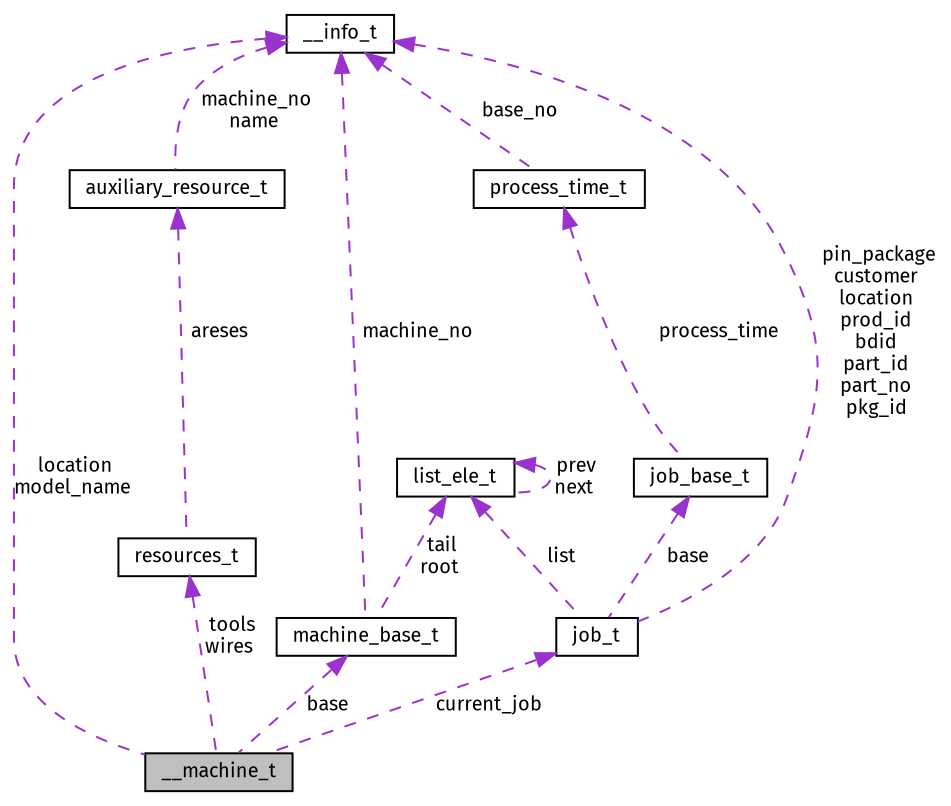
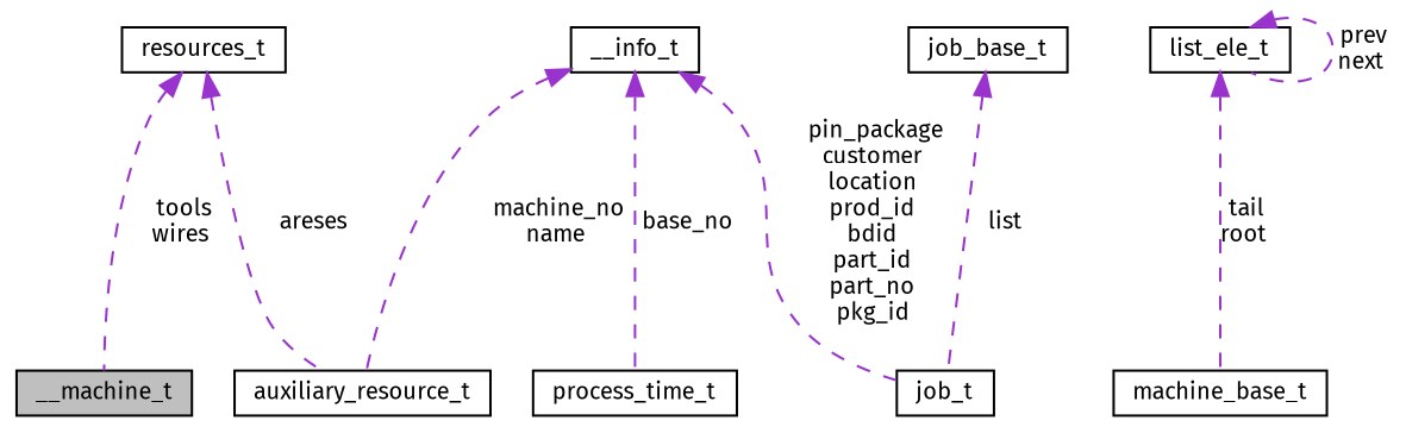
  digraph {
    fontname="Fira Sans"
    node [color=black fillcolor=white fontname="Fira Sans" fontsize=10 shape=record style=filled]
    edge [color=darkorchid3 dir=back fontname="Fira Sans" fontsize=10 labelfontname=Helvetica labelfontsize=10 style=dashed]
    n1 [fillcolor=grey75 fontcolor=black height=0.2 label=__machine_t width=0.4]
    n2 [height=0.2 label=__info_t width=0.4]
    n3 [height=0.2 label=machine_base_t width=0.4]
    n4 [height=0.2 label=auxiliary_resource_t width=0.4]
    n5 [height=0.2 label=job_t width=0.4]
    n6 [height=0.2 label=process_time_t width=0.4]
    n7 [height=0.2 label=resources_t width=0.4]
    n8 [height=0.2 label=job_base_t width=0.4]
    n9 [height=0.2 label=list_ele_t width=0.4]
-   n2 -> n1 [label=" location\nmodel_name"]
-   n2 -> n3 [label=" machine_no"]
    n2 -> n4 [label=" machine_no\nname"]
    n2 -> n5 [label=" pin_package\ncustomer\nlocation\nprod_id\nbdid\npart_id\npart_no\npkg_id"]
    n2 -> n6 [label=" base_no"]
-   n3 -> n1 [label=" base"]
-   n4 -> n7 [label=" areses"]
-   n5 -> n1 [label=" current_job"]
-   n6 -> n8 [label=" process_time"]
+   n7 -> n4 [label=" areses"]
    n7 -> n1 [label=" tools\nwires"]
-   n8 -> n5 [label=" base"]
+   n8 -> n5 [label=" list"]
    n9 -> n3 [label=" tail\nroot"]
-   n9 -> n5 [label=" list"]
    n9 -> n9 [label=" prev\nnext"]
  }
